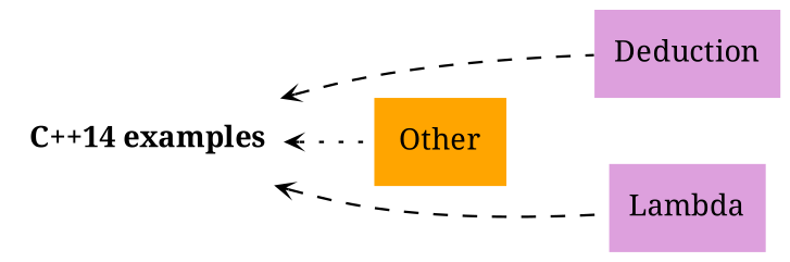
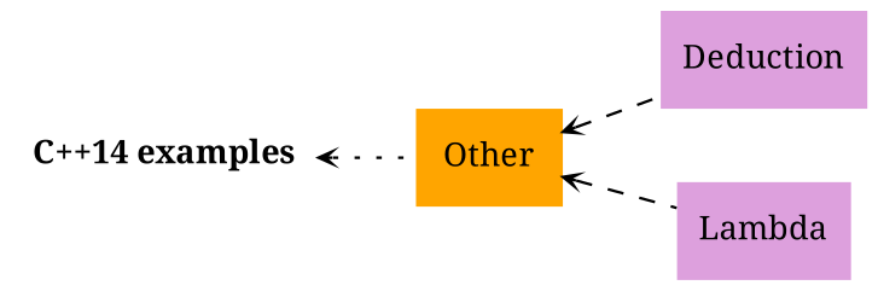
  digraph {
    fontname="Noto Serif"
    rankdir=LR
    node [fontname="Noto Serif" fontsize=12 shape=plaintext fillcolor=plum style=filled]
    edge [arrowhead=open arrowsize=0.5 arrowtail=open dir=back fontname="Noto Serif" labelfontsize=10 shape=plaintext style=dashed]
    n1 [label=<<b>C++14 examples</b>> fillcolor="" style=""]
    n2 [color=black label=Deduction]
    n3 [color=deeppink label=Lambda]
    n4 [color=teal fillcolor=orange label=Other]
-   n1 -> n2
-   n1 -> n3
+   n4 -> n2
+   n4 -> n3
    n1 -> n4 [style=dotted]
  }
